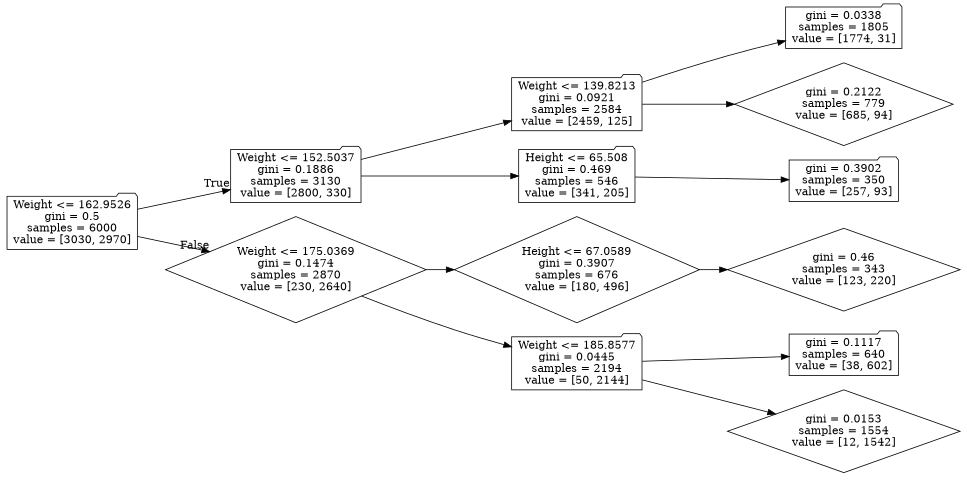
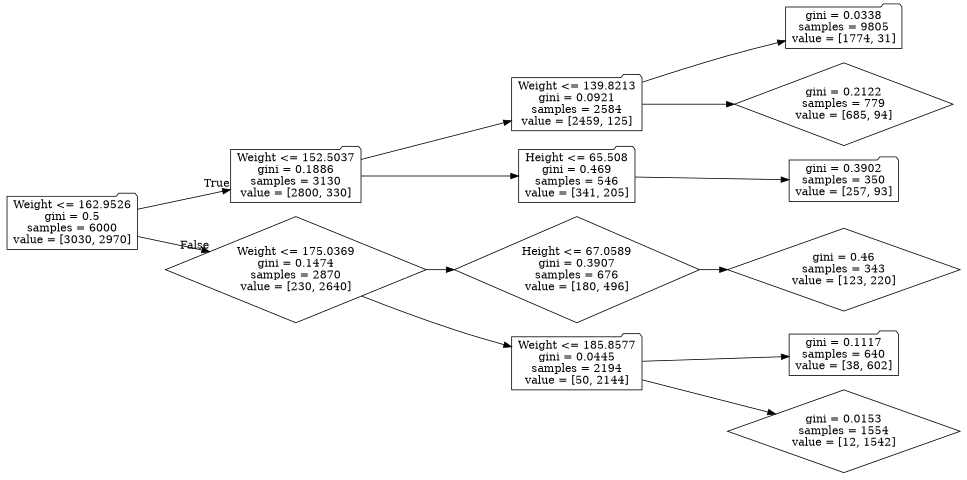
  digraph {
    rankdir=LR
    node [shape=folder]
    n1 [label="Weight <= 162.9526\ngini = 0.5\nsamples = 6000\nvalue = [3030, 2970]"]
    n2 [label="Weight <= 152.5037\ngini = 0.1886\nsamples = 3130\nvalue = [2800, 330]"]
    n3 [label="Weight <= 175.0369\ngini = 0.1474\nsamples = 2870\nvalue = [230, 2640]" shape=diamond]
    n4 [label="Weight <= 139.8213\ngini = 0.0921\nsamples = 2584\nvalue = [2459, 125]"]
    n5 [label="Height <= 65.508\ngini = 0.469\nsamples = 546\nvalue = [341, 205]"]
    n6 [label="Height <= 67.0589\ngini = 0.3907\nsamples = 676\nvalue = [180, 496]" shape=diamond]
    n7 [label="Weight <= 185.8577\ngini = 0.0445\nsamples = 2194\nvalue = [50, 2144]"]
-   n8 [label="gini = 0.0338\nsamples = 1805\nvalue = [1774, 31]"]
+   n8 [label="gini = 0.0338\nsamples = 9805\nvalue = [1774, 31]"]
    n9 [label="gini = 0.2122\nsamples = 779\nvalue = [685, 94]" shape=diamond]
    n10 [label="gini = 0.3902\nsamples = 350\nvalue = [257, 93]"]
    n11 [label="gini = 0.46\nsamples = 343\nvalue = [123, 220]" shape=diamond]
    n12 [label="gini = 0.1117\nsamples = 640\nvalue = [38, 602]"]
    n13 [label="gini = 0.0153\nsamples = 1554\nvalue = [12, 1542]" shape=diamond]
    n1 -> n2 [headlabel=True labelangle=45 labeldistance=2.5]
    n1 -> n3 [headlabel=False labelangle=-45 labeldistance=2.5]
    n2 -> n4
    n2 -> n5
    n3 -> n6
    n3 -> n7
    n4 -> n8
    n4 -> n9
    n5 -> n10
    n6 -> n11
    n7 -> n12
    n7 -> n13
  }
